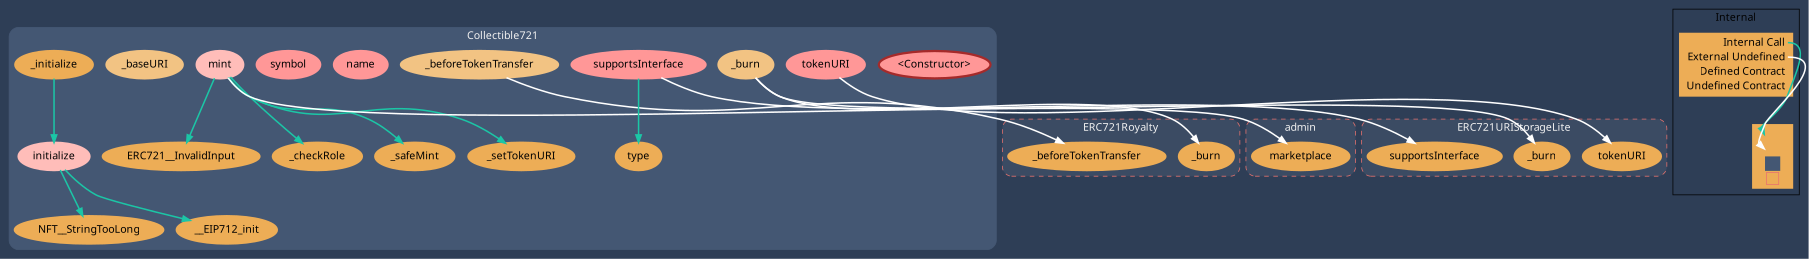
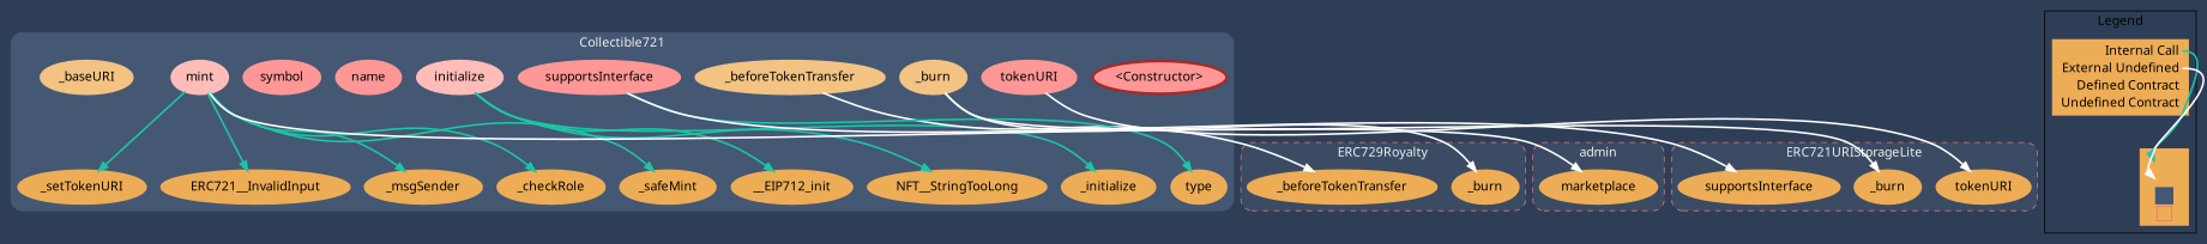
  digraph {
    bgcolor="#2e3e56"
    compound=true
    fontname="Noto Sans"
    rankdir=TB
    node [color="#edad56" fillcolor="#edad56" fontname="Noto Sans" penwidth=3 style=filled]
    edge [color="#1bc6a6" fontname="Noto Sans" penwidth=2]
    n1 [color=brown fillcolor="#FF9797" label="<Constructor>"]
    n2 [color="#ffbdb9" fillcolor="#ffbdb9" label=initialize]
    n3 [color="#f2c383" fillcolor="#f2c383" label=_beforeTokenTransfer]
    n4 [color="#ffbdb9" fillcolor="#ffbdb9" label=mint]
    n5 [color="#FF9797" fillcolor="#FF9797" label=supportsInterface]
    n6 [color="#FF9797" fillcolor="#FF9797" label=tokenURI]
    n7 [color="#FF9797" fillcolor="#FF9797" label=name]
    n8 [color="#FF9797" fillcolor="#FF9797" label=symbol]
    n9 [color="#f2c383" fillcolor="#f2c383" label=_burn]
    n10 [color="#f2c383" fillcolor="#f2c383" label=_baseURI]
    n11 [label=NFT__StringTooLong]
    n12 [label=_initialize]
    n13 [label=__EIP712_init]
    n14 [label=type]
    n15 [label=ERC721__InvalidInput]
+   n16 [label=_msgSender]
    n17 [label=_checkRole]
    n18 [label=_safeMint]
    n19 [label=_setTokenURI]
    n20 [label=_beforeTokenTransfer]
    n21 [label=_burn]
    n22 [label=marketplace]
    n23 [label=<<table border="0" cellpadding="2" cellspacing="0" cellborder="0">   <tr><td align="right" port="i1">Internal Call</td></tr>   <tr><td align="right" port="i2">External Undefined</td></tr>   <tr><td align="right" port="i3">Defined Contract</td></tr>   <tr><td align="right" port="i4">Undefined Contract</td></tr>   </table>> shape=plaintext]
    n24 [label=<<table border="0" cellpadding="2" cellspacing="0" cellborder="0">   <tr><td port="i1">&nbsp;&nbsp;&nbsp;</td></tr>   <tr><td port="i2">&nbsp;&nbsp;&nbsp;</td></tr>   <tr><td port="i3" bgcolor="#445773">&nbsp;&nbsp;&nbsp;</td></tr>   <tr><td port="i4">     <table border="1" cellborder="0" cellspacing="0" cellpadding="7" color="#e8726d">       <tr>        <td></td>       </tr>      </table>   </td></tr>   </table>> shape=plaintext]
    n25 [label=supportsInterface]
    n26 [label=tokenURI]
    n27 [label=_burn]
    subgraph cluster_1 {
      bgcolor="#445773"
      color="#445773"
      fontcolor="#f0f0f0"
      label=Collectible721
      style=rounded
      n1
      n2
      n3
      n4
      n5
      n6
      n7
      n8
      n9
      n10
      n11
      n12
      n13
      n14
      n15
+     n16
      n17
      n18
      n19
    }
    subgraph cluster_2 {
      bgcolor="#3b4b63"
      color="#e8726d"
      fontcolor="#f0f0f0"
      label=ERC721URIStorageLite
      style="rounded,dashed"
      n25
      n26
      n27
    }
    subgraph cluster_3 {
      bgcolor="#3b4b63"
      color="#e8726d"
      fontcolor="#f0f0f0"
-     label=ERC721Royalty
+     label=ERC729Royalty
      style="rounded,dashed"
      n20
      n21
    }
    subgraph cluster_4 {
      bgcolor="#3b4b63"
      color="#e8726d"
      fontcolor="#f0f0f0"
      label=admin
      style="rounded,dashed"
      n22
    }
    subgraph cluster_5 {
-     label=Internal
+     label=Legend
      n23
      n24
    }
    n2 -> n11
-   n12 -> n2
+   n2 -> n12
    n2 -> n13
    n3 -> n20 [color=white]
    n4 -> n15
+   n4 -> n16
    n4 -> n17
    n4 -> n18
    n4 -> n19
    n4 -> n22 [color=white]
    n5 -> n14
    n5 -> n25 [color=white]
    n6 -> n26 [color=white]
    n9 -> n21 [color=white]
    n9 -> n27 [color=white]
    n23 -> n24 [headport="i1:w" tailport="i1:e"]
    n23 -> n24 [color=white headport="i2:w" tailport="i2:e"]
  }
